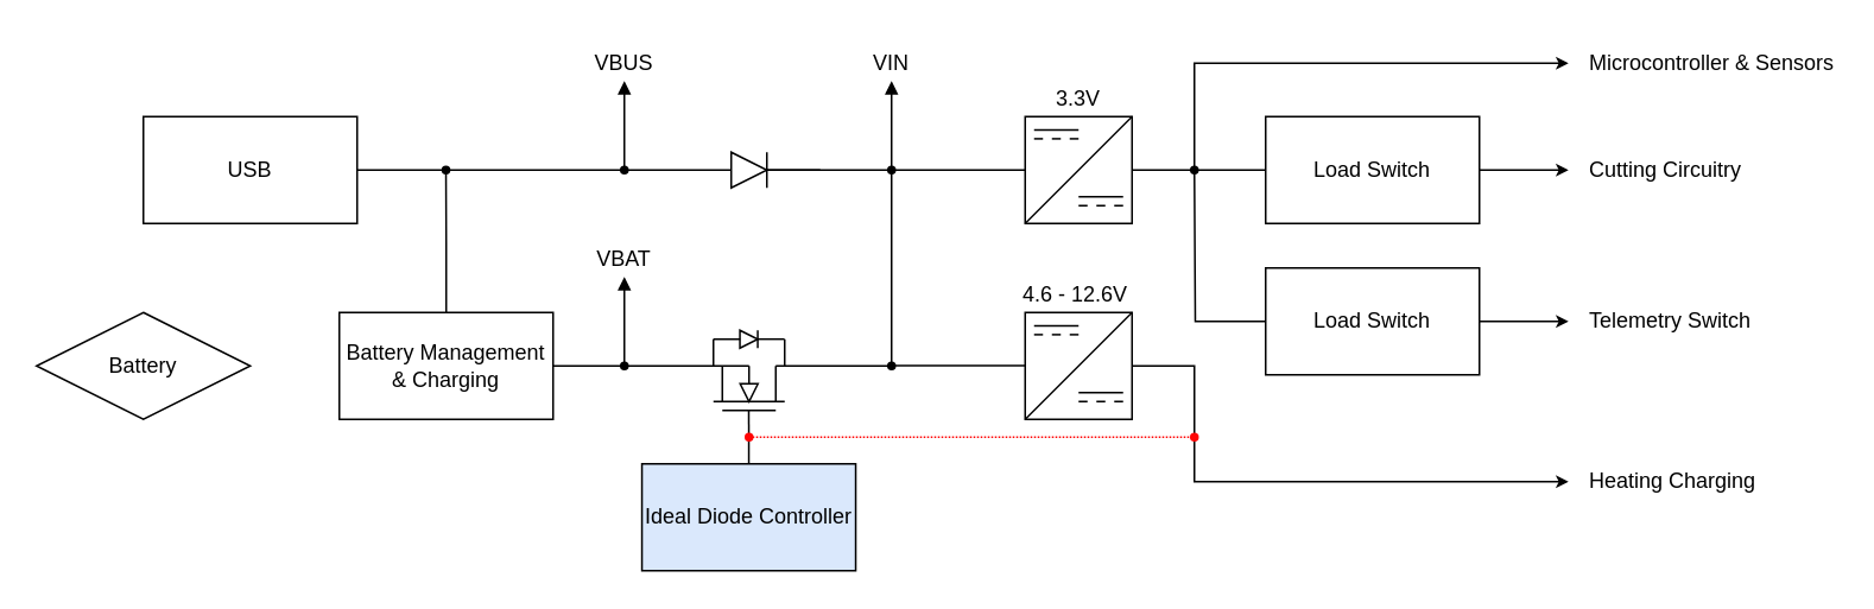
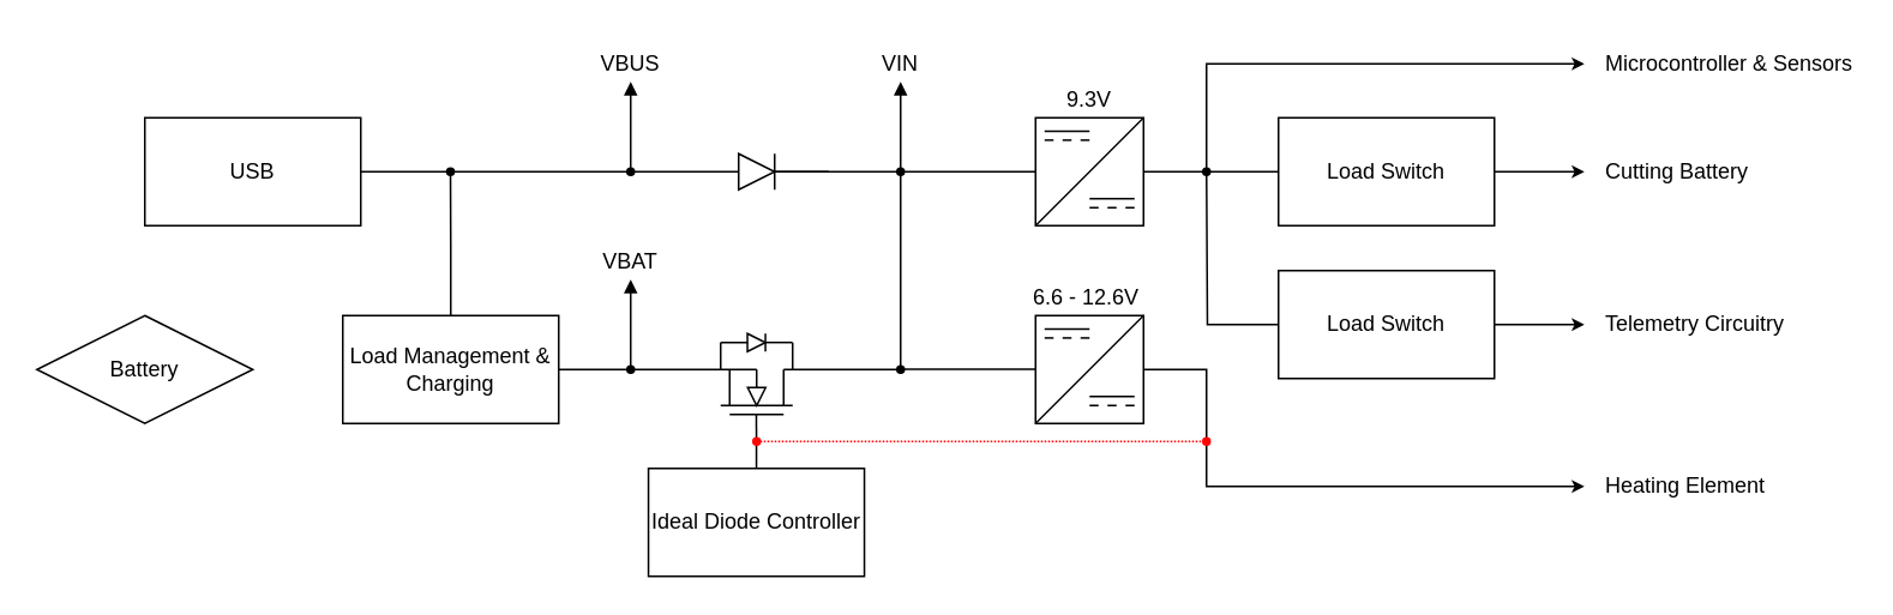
  <mxCell id="0" />
  <mxCell id="1" parent="0" />
  <mxCell id="2" style="edgeStyle=orthogonalEdgeStyle;rounded=0;orthogonalLoop=1;jettySize=auto;html=1;exitX=0;exitY=0.5;exitDx=0;exitDy=0;startArrow=none;startFill=0;endArrow=oval;endFill=1;startSize=4;endSize=4;strokeWidth=1;" edge="1" parent="1" source="3"><mxGeometry relative="1" as="geometry"><mxPoint x="670" y="95" as="targetPoint" /></mxGeometry></mxCell>
  <mxCell id="3" value="Load Switch" style="rounded=0;whiteSpace=wrap;html=1;connectable=1;" vertex="1" parent="1"><mxGeometry x="710" y="65" width="120" height="60" as="geometry" /></mxCell>
  <mxCell id="4" value="Battery" style="rhombus;whiteSpace=wrap;html=1;" vertex="1" parent="1"><mxGeometry x="20" y="175" width="120" height="60" as="geometry" /></mxCell>
  <mxCell id="5" style="edgeStyle=orthogonalEdgeStyle;rounded=0;orthogonalLoop=1;jettySize=auto;html=1;exitX=1;exitY=0.5;exitDx=0;exitDy=0;endArrow=none;endFill=0;" edge="1" parent="1" source="7"><mxGeometry relative="1" as="geometry"><mxPoint x="350" y="205" as="targetPoint" /></mxGeometry></mxCell>
  <mxCell id="6" style="edgeStyle=orthogonalEdgeStyle;rounded=0;orthogonalLoop=1;jettySize=auto;html=1;exitX=0.5;exitY=0;exitDx=0;exitDy=0;startArrow=none;startFill=0;endArrow=oval;endFill=1;startSize=4;endSize=4;strokeWidth=1;" edge="1" parent="1" source="7"><mxGeometry relative="1" as="geometry"><mxPoint x="249.854" y="95" as="targetPoint" /></mxGeometry></mxCell>
- <mxCell id="7" value="Battery Management &amp;amp; Charging" style="rounded=0;whiteSpace=wrap;html=1;" vertex="1" parent="1"><mxGeometry x="190" y="175" width="120" height="60" as="geometry" /></mxCell>
+ <mxCell id="7" value="Load Management &amp;amp; Charging" style="rounded=0;whiteSpace=wrap;html=1;" vertex="1" parent="1"><mxGeometry x="190" y="175" width="120" height="60" as="geometry" /></mxCell>
  <mxCell id="8" style="edgeStyle=orthogonalEdgeStyle;rounded=0;orthogonalLoop=1;jettySize=auto;html=1;exitX=1;exitY=0.5;exitDx=0;exitDy=0;endArrow=none;endFill=0;" edge="1" parent="1" source="9"><mxGeometry relative="1" as="geometry"><mxPoint x="460" y="95" as="targetPoint" /></mxGeometry></mxCell>
  <mxCell id="9" value="USB" style="rounded=0;whiteSpace=wrap;html=1;" vertex="1" parent="1"><mxGeometry x="80" y="65" width="120" height="60" as="geometry" /></mxCell>
  <mxCell id="10" value="" style="triangle;whiteSpace=wrap;html=1;connectable=0;allowArrows=0;" vertex="1" parent="1"><mxGeometry x="410" y="85" width="20" height="20" as="geometry" /></mxCell>
  <mxCell id="11" value="" style="endArrow=none;html=1;rounded=0;" edge="1" parent="1"><mxGeometry width="50" height="50" relative="1" as="geometry"><mxPoint x="430" y="105" as="sourcePoint" /><mxPoint x="430" y="85" as="targetPoint" /></mxGeometry></mxCell>
  <mxCell id="12" value="" style="endArrow=none;html=1;rounded=0;" edge="1" parent="1"><mxGeometry width="50" height="50" relative="1" as="geometry"><mxPoint x="430" y="95" as="sourcePoint" /><mxPoint x="500" y="95" as="targetPoint" /></mxGeometry></mxCell>
  <mxCell id="13" value="" style="triangle;whiteSpace=wrap;html=1;connectable=0;allowArrows=0;" vertex="1" parent="1"><mxGeometry x="414.87" y="185" width="10" height="10" as="geometry" /></mxCell>
  <mxCell id="14" value="" style="endArrow=none;html=1;rounded=0;" edge="1" parent="1"><mxGeometry width="50" height="50" relative="1" as="geometry"><mxPoint x="424.87" y="195" as="sourcePoint" /><mxPoint x="424.87" y="185" as="targetPoint" /></mxGeometry></mxCell>
  <mxCell id="15" value="" style="triangle;whiteSpace=wrap;html=1;connectable=0;allowArrows=0;rotation=90;" vertex="1" parent="1"><mxGeometry x="415" y="215" width="10" height="10" as="geometry" /></mxCell>
  <mxCell id="16" value="" style="endArrow=none;html=1;rounded=0;" edge="1" parent="1"><mxGeometry width="50" height="50" relative="1" as="geometry"><mxPoint x="400" y="225" as="sourcePoint" /><mxPoint x="440" y="225" as="targetPoint" /></mxGeometry></mxCell>
  <mxCell id="17" value="" style="endArrow=none;html=1;rounded=0;" edge="1" parent="1"><mxGeometry width="50" height="50" relative="1" as="geometry"><mxPoint x="350" y="205" as="sourcePoint" /><mxPoint x="420" y="205" as="targetPoint" /></mxGeometry></mxCell>
  <mxCell id="18" value="" style="endArrow=none;html=1;rounded=0;" edge="1" parent="1"><mxGeometry width="50" height="50" relative="1" as="geometry"><mxPoint x="405" y="205" as="sourcePoint" /><mxPoint x="405" y="225" as="targetPoint" /></mxGeometry></mxCell>
  <mxCell id="19" value="" style="endArrow=none;html=1;rounded=0;" edge="1" parent="1"><mxGeometry width="50" height="50" relative="1" as="geometry"><mxPoint x="420" y="215" as="sourcePoint" /><mxPoint x="420" y="205" as="targetPoint" /></mxGeometry></mxCell>
  <mxCell id="20" value="" style="endArrow=none;html=1;rounded=0;" edge="1" parent="1"><mxGeometry width="50" height="50" relative="1" as="geometry"><mxPoint x="435" y="225" as="sourcePoint" /><mxPoint x="435" y="205" as="targetPoint" /></mxGeometry></mxCell>
  <mxCell id="21" value="" style="endArrow=none;html=1;rounded=0;" edge="1" parent="1"><mxGeometry width="50" height="50" relative="1" as="geometry"><mxPoint x="435" y="205" as="sourcePoint" /><mxPoint x="500" y="204.94" as="targetPoint" /></mxGeometry></mxCell>
  <mxCell id="22" value="" style="endArrow=none;html=1;rounded=0;" edge="1" parent="1"><mxGeometry width="50" height="50" relative="1" as="geometry"><mxPoint x="400" y="205" as="sourcePoint" /><mxPoint x="400" y="190" as="targetPoint" /></mxGeometry></mxCell>
  <mxCell id="23" value="" style="endArrow=none;html=1;rounded=0;" edge="1" parent="1"><mxGeometry width="50" height="50" relative="1" as="geometry"><mxPoint x="400" y="190" as="sourcePoint" /><mxPoint x="415" y="190" as="targetPoint" /></mxGeometry></mxCell>
  <mxCell id="24" value="" style="endArrow=none;html=1;rounded=0;" edge="1" parent="1"><mxGeometry width="50" height="50" relative="1" as="geometry"><mxPoint x="424.87" y="189.96" as="sourcePoint" /><mxPoint x="439.87" y="189.96" as="targetPoint" /></mxGeometry></mxCell>
  <mxCell id="25" value="" style="endArrow=none;html=1;rounded=0;" edge="1" parent="1"><mxGeometry width="50" height="50" relative="1" as="geometry"><mxPoint x="440" y="205" as="sourcePoint" /><mxPoint x="440" y="190" as="targetPoint" /></mxGeometry></mxCell>
  <mxCell id="26" value="" style="endArrow=none;html=1;rounded=0;" edge="1" parent="1"><mxGeometry width="50" height="50" relative="1" as="geometry"><mxPoint x="405" y="230" as="sourcePoint" /><mxPoint x="435" y="230" as="targetPoint" /></mxGeometry></mxCell>
  <mxCell id="27" style="edgeStyle=orthogonalEdgeStyle;rounded=0;orthogonalLoop=1;jettySize=auto;html=1;exitX=0.5;exitY=0;exitDx=0;exitDy=0;endArrow=none;endFill=0;" edge="1" parent="1" source="28"><mxGeometry relative="1" as="geometry"><mxPoint x="419.846" y="230" as="targetPoint" /></mxGeometry></mxCell>
- <mxCell id="28" value="Ideal Diode Controller" style="rounded=0;whiteSpace=wrap;html=1;fillColor=#dae8fc;" vertex="1" parent="1"><mxGeometry x="359.87" y="260" width="120" height="60" as="geometry" /></mxCell>
+ <mxCell id="28" value="Ideal Diode Controller" style="rounded=0;whiteSpace=wrap;html=1;" vertex="1" parent="1"><mxGeometry x="359.87" y="260" width="120" height="60" as="geometry" /></mxCell>
  <mxCell id="29" value="" style="endArrow=none;html=1;rounded=0;startArrow=oval;startFill=1;startSize=4;" edge="1" parent="1"><mxGeometry width="50" height="50" relative="1" as="geometry"><mxPoint x="500" y="205" as="sourcePoint" /><mxPoint x="500" y="95" as="targetPoint" /></mxGeometry></mxCell>
  <mxCell id="30" value="" style="endArrow=block;html=1;rounded=0;endFill=1;startArrow=oval;startFill=1;startSize=4;endSize=5;" edge="1" parent="1"><mxGeometry width="50" height="50" relative="1" as="geometry"><mxPoint x="350" y="95" as="sourcePoint" /><mxPoint x="350" y="45" as="targetPoint" /></mxGeometry></mxCell>
  <mxCell id="31" value="VBUS" style="text;html=1;strokeColor=none;fillColor=none;align=center;verticalAlign=middle;whiteSpace=wrap;rounded=0;" vertex="1" parent="1"><mxGeometry x="320" y="20" width="60" height="30" as="geometry" /></mxCell>
  <mxCell id="32" value="" style="endArrow=block;html=1;rounded=0;endFill=1;startArrow=oval;startFill=1;strokeWidth=1;endSize=5;startSize=4;" edge="1" parent="1"><mxGeometry width="50" height="50" relative="1" as="geometry"><mxPoint x="350" y="205" as="sourcePoint" /><mxPoint x="350" y="155" as="targetPoint" /></mxGeometry></mxCell>
  <mxCell id="33" value="VBAT" style="text;html=1;strokeColor=none;fillColor=none;align=center;verticalAlign=middle;whiteSpace=wrap;rounded=0;" vertex="1" parent="1"><mxGeometry x="320" y="130" width="60" height="30" as="geometry" /></mxCell>
  <mxCell id="34" value="" style="endArrow=block;html=1;rounded=0;endFill=1;endSize=5;startArrow=oval;startFill=1;startSize=4;" edge="1" parent="1"><mxGeometry width="50" height="50" relative="1" as="geometry"><mxPoint x="500" y="95" as="sourcePoint" /><mxPoint x="500" y="45" as="targetPoint" /></mxGeometry></mxCell>
  <mxCell id="35" value="VIN" style="text;html=1;strokeColor=none;fillColor=none;align=center;verticalAlign=middle;whiteSpace=wrap;rounded=0;" vertex="1" parent="1"><mxGeometry x="470" y="20" width="60" height="30" as="geometry" /></mxCell>
  <mxCell id="36" value="" style="group" vertex="1" connectable="0" parent="1"><mxGeometry x="575" y="65" width="60" height="60" as="geometry" /></mxCell>
  <mxCell id="37" value="" style="rounded=0;whiteSpace=wrap;html=1;" vertex="1" parent="36"><mxGeometry width="60" height="60" as="geometry" /></mxCell>
  <mxCell id="38" value="" style="endArrow=none;html=1;strokeWidth=1;rounded=0;" edge="1" parent="36"><mxGeometry width="100" relative="1" as="geometry"><mxPoint y="60" as="sourcePoint" /><mxPoint x="60" as="targetPoint" /></mxGeometry></mxCell>
  <mxCell id="39" value="" style="endArrow=none;html=1;rounded=0;" edge="1" parent="36"><mxGeometry width="50" height="50" relative="1" as="geometry"><mxPoint x="30" y="45" as="sourcePoint" /><mxPoint x="55" y="45" as="targetPoint" /></mxGeometry></mxCell>
  <mxCell id="40" value="" style="endArrow=none;html=1;rounded=0;" edge="1" parent="36"><mxGeometry width="50" height="50" relative="1" as="geometry"><mxPoint x="30" y="50" as="sourcePoint" /><mxPoint x="35" y="50" as="targetPoint" /></mxGeometry></mxCell>
  <mxCell id="41" value="" style="endArrow=none;html=1;rounded=0;" edge="1" parent="36"><mxGeometry width="50" height="50" relative="1" as="geometry"><mxPoint x="40" y="50" as="sourcePoint" /><mxPoint x="45" y="50" as="targetPoint" /></mxGeometry></mxCell>
  <mxCell id="42" value="" style="endArrow=none;html=1;rounded=0;" edge="1" parent="36"><mxGeometry width="50" height="50" relative="1" as="geometry"><mxPoint x="50" y="50" as="sourcePoint" /><mxPoint x="55" y="50" as="targetPoint" /></mxGeometry></mxCell>
  <mxCell id="43" value="" style="endArrow=none;html=1;rounded=0;" edge="1" parent="36"><mxGeometry width="50" height="50" relative="1" as="geometry"><mxPoint x="5" y="7.44" as="sourcePoint" /><mxPoint x="30" y="7.44" as="targetPoint" /></mxGeometry></mxCell>
  <mxCell id="44" value="" style="endArrow=none;html=1;rounded=0;" edge="1" parent="36"><mxGeometry width="50" height="50" relative="1" as="geometry"><mxPoint x="5" y="12.44" as="sourcePoint" /><mxPoint x="10" y="12.44" as="targetPoint" /></mxGeometry></mxCell>
  <mxCell id="45" value="" style="endArrow=none;html=1;rounded=0;" edge="1" parent="36"><mxGeometry width="50" height="50" relative="1" as="geometry"><mxPoint x="15" y="12.44" as="sourcePoint" /><mxPoint x="20" y="12.44" as="targetPoint" /></mxGeometry></mxCell>
  <mxCell id="46" value="" style="endArrow=none;html=1;rounded=0;" edge="1" parent="36"><mxGeometry width="50" height="50" relative="1" as="geometry"><mxPoint x="25" y="12.44" as="sourcePoint" /><mxPoint x="30" y="12.44" as="targetPoint" /></mxGeometry></mxCell>
  <mxCell id="47" value="" style="group" vertex="1" connectable="0" parent="1"><mxGeometry x="575" y="175" width="60" height="60" as="geometry" /></mxCell>
  <mxCell id="48" value="" style="rounded=0;whiteSpace=wrap;html=1;" vertex="1" parent="47"><mxGeometry width="60" height="60" as="geometry" /></mxCell>
  <mxCell id="49" value="" style="endArrow=none;html=1;strokeWidth=1;rounded=0;" edge="1" parent="47"><mxGeometry width="100" relative="1" as="geometry"><mxPoint y="60" as="sourcePoint" /><mxPoint x="60" as="targetPoint" /></mxGeometry></mxCell>
  <mxCell id="50" value="" style="endArrow=none;html=1;rounded=0;" edge="1" parent="47"><mxGeometry width="50" height="50" relative="1" as="geometry"><mxPoint x="30" y="45" as="sourcePoint" /><mxPoint x="55" y="45" as="targetPoint" /></mxGeometry></mxCell>
  <mxCell id="51" value="" style="endArrow=none;html=1;rounded=0;" edge="1" parent="47"><mxGeometry width="50" height="50" relative="1" as="geometry"><mxPoint x="30" y="50" as="sourcePoint" /><mxPoint x="35" y="50" as="targetPoint" /></mxGeometry></mxCell>
  <mxCell id="52" value="" style="endArrow=none;html=1;rounded=0;" edge="1" parent="47"><mxGeometry width="50" height="50" relative="1" as="geometry"><mxPoint x="40" y="50" as="sourcePoint" /><mxPoint x="45" y="50" as="targetPoint" /></mxGeometry></mxCell>
  <mxCell id="53" value="" style="endArrow=none;html=1;rounded=0;" edge="1" parent="47"><mxGeometry width="50" height="50" relative="1" as="geometry"><mxPoint x="50" y="50" as="sourcePoint" /><mxPoint x="55" y="50" as="targetPoint" /></mxGeometry></mxCell>
  <mxCell id="54" value="" style="endArrow=none;html=1;rounded=0;" edge="1" parent="47"><mxGeometry width="50" height="50" relative="1" as="geometry"><mxPoint x="5" y="7.44" as="sourcePoint" /><mxPoint x="30" y="7.44" as="targetPoint" /></mxGeometry></mxCell>
  <mxCell id="55" value="" style="endArrow=none;html=1;rounded=0;" edge="1" parent="47"><mxGeometry width="50" height="50" relative="1" as="geometry"><mxPoint x="5" y="12.44" as="sourcePoint" /><mxPoint x="10" y="12.44" as="targetPoint" /></mxGeometry></mxCell>
  <mxCell id="56" value="" style="endArrow=none;html=1;rounded=0;" edge="1" parent="47"><mxGeometry width="50" height="50" relative="1" as="geometry"><mxPoint x="15" y="12.44" as="sourcePoint" /><mxPoint x="20" y="12.44" as="targetPoint" /></mxGeometry></mxCell>
  <mxCell id="57" value="" style="endArrow=none;html=1;rounded=0;" edge="1" parent="47"><mxGeometry width="50" height="50" relative="1" as="geometry"><mxPoint x="25" y="12.44" as="sourcePoint" /><mxPoint x="30" y="12.44" as="targetPoint" /></mxGeometry></mxCell>
  <mxCell id="58" value="" style="endArrow=none;html=1;rounded=0;entryX=0;entryY=0.5;entryDx=0;entryDy=0;" edge="1" parent="1" target="37"><mxGeometry width="50" height="50" relative="1" as="geometry"><mxPoint x="500" y="95" as="sourcePoint" /><mxPoint x="565" y="125" as="targetPoint" /></mxGeometry></mxCell>
  <mxCell id="59" value="" style="endArrow=none;html=1;rounded=0;entryX=0;entryY=0.5;entryDx=0;entryDy=0;" edge="1" parent="1"><mxGeometry width="50" height="50" relative="1" as="geometry"><mxPoint x="500" y="204.88" as="sourcePoint" /><mxPoint x="575" y="204.88" as="targetPoint" /></mxGeometry></mxCell>
- <mxCell id="60" value="4.6 - 12.6V&amp;nbsp;" style="text;html=1;strokeColor=none;fillColor=none;align=center;verticalAlign=middle;whiteSpace=wrap;rounded=0;" vertex="1" parent="1"><mxGeometry x="570" y="150" width="70" height="30" as="geometry" /></mxCell>
- <mxCell id="61" value="3.3V" style="text;html=1;strokeColor=none;fillColor=none;align=center;verticalAlign=middle;whiteSpace=wrap;rounded=0;" vertex="1" parent="1"><mxGeometry x="570" y="40" width="70" height="30" as="geometry" /></mxCell>
+ <mxCell id="60" value="6.6 - 12.6V&amp;nbsp;" style="text;html=1;strokeColor=none;fillColor=none;align=center;verticalAlign=middle;whiteSpace=wrap;rounded=0;" vertex="1" parent="1"><mxGeometry x="570" y="150" width="70" height="30" as="geometry" /></mxCell>
+ <mxCell id="61" value="9.3V" style="text;html=1;strokeColor=none;fillColor=none;align=center;verticalAlign=middle;whiteSpace=wrap;rounded=0;" vertex="1" parent="1"><mxGeometry x="570" y="40" width="70" height="30" as="geometry" /></mxCell>
  <mxCell id="62" style="edgeStyle=orthogonalEdgeStyle;rounded=0;orthogonalLoop=1;jettySize=auto;html=1;exitX=1;exitY=0.5;exitDx=0;exitDy=0;startArrow=none;startFill=0;endArrow=classic;endFill=1;startSize=4;endSize=4;strokeWidth=1;" edge="1" parent="1" source="48"><mxGeometry relative="1" as="geometry"><mxPoint x="880" y="270" as="targetPoint" /><Array as="points"><mxPoint x="670" y="205" /><mxPoint x="670" y="270" /></Array></mxGeometry></mxCell>
  <mxCell id="63" style="edgeStyle=orthogonalEdgeStyle;rounded=0;orthogonalLoop=1;jettySize=auto;html=1;exitX=1;exitY=0.5;exitDx=0;exitDy=0;startArrow=none;startFill=0;endArrow=classic;endFill=1;startSize=4;endSize=4;strokeWidth=1;" edge="1" parent="1" source="37"><mxGeometry relative="1" as="geometry"><mxPoint x="880" y="35" as="targetPoint" /><Array as="points"><mxPoint x="670" y="95" /><mxPoint x="670" y="35" /><mxPoint x="875" y="35" /></Array></mxGeometry></mxCell>
  <mxCell id="64" style="edgeStyle=orthogonalEdgeStyle;rounded=0;orthogonalLoop=1;jettySize=auto;html=1;exitX=0;exitY=0.5;exitDx=0;exitDy=0;startArrow=none;startFill=0;endArrow=none;endFill=0;startSize=4;endSize=4;strokeWidth=1;" edge="1" parent="1" source="66"><mxGeometry relative="1" as="geometry"><mxPoint x="670" y="95" as="targetPoint" /></mxGeometry></mxCell>
  <mxCell id="65" style="edgeStyle=orthogonalEdgeStyle;rounded=0;orthogonalLoop=1;jettySize=auto;html=1;exitX=1;exitY=0.5;exitDx=0;exitDy=0;fontColor=#FF0505;startArrow=none;startFill=0;endArrow=classic;endFill=1;startSize=4;endSize=4;strokeColor=#000000;strokeWidth=1;" edge="1" parent="1" source="66"><mxGeometry relative="1" as="geometry"><mxPoint x="880" y="180" as="targetPoint" /></mxGeometry></mxCell>
  <mxCell id="66" value="Load Switch" style="rounded=0;whiteSpace=wrap;html=1;connectable=1;" vertex="1" parent="1"><mxGeometry x="710" y="150" width="120" height="60" as="geometry" /></mxCell>
  <mxCell id="67" value="" style="endArrow=oval;html=1;rounded=0;startSize=4;endSize=4;strokeWidth=1;strokeColor=#FF0505;startArrow=oval;startFill=1;endFill=1;dashed=1;dashPattern=1 1;" edge="1" parent="1"><mxGeometry width="50" height="50" relative="1" as="geometry"><mxPoint x="420" y="245" as="sourcePoint" /><mxPoint x="670" y="245" as="targetPoint" /></mxGeometry></mxCell>
- <mxCell id="68" value="Heating Charging" style="text;html=1;strokeColor=none;fillColor=none;align=left;verticalAlign=middle;whiteSpace=wrap;rounded=0;" vertex="1" parent="1"><mxGeometry x="890" y="255" width="130" height="30" as="geometry" /></mxCell>
- <mxCell id="69" value="Telemetry Switch" style="text;html=1;strokeColor=none;fillColor=none;align=left;verticalAlign=middle;whiteSpace=wrap;rounded=0;" vertex="1" parent="1"><mxGeometry x="890" y="165" width="130" height="30" as="geometry" /></mxCell>
+ <mxCell id="68" value="Heating Element" style="text;html=1;strokeColor=none;fillColor=none;align=left;verticalAlign=middle;whiteSpace=wrap;rounded=0;" vertex="1" parent="1"><mxGeometry x="890" y="255" width="130" height="30" as="geometry" /></mxCell>
+ <mxCell id="69" value="Telemetry Circuitry" style="text;html=1;strokeColor=none;fillColor=none;align=left;verticalAlign=middle;whiteSpace=wrap;rounded=0;" vertex="1" parent="1"><mxGeometry x="890" y="165" width="130" height="30" as="geometry" /></mxCell>
  <mxCell id="70" style="edgeStyle=orthogonalEdgeStyle;rounded=0;orthogonalLoop=1;jettySize=auto;html=1;exitX=1;exitY=0.5;exitDx=0;exitDy=0;fontColor=#FF0505;startArrow=none;startFill=0;endArrow=classic;endFill=1;startSize=4;endSize=4;strokeColor=#000000;strokeWidth=1;" edge="1" parent="1"><mxGeometry relative="1" as="geometry"><mxPoint x="880" y="95" as="targetPoint" /><mxPoint x="830" y="95" as="sourcePoint" /></mxGeometry></mxCell>
- <mxCell id="71" value="Cutting Circuitry" style="text;html=1;strokeColor=none;fillColor=none;align=left;verticalAlign=middle;whiteSpace=wrap;rounded=0;" vertex="1" parent="1"><mxGeometry x="890" y="80" width="130" height="30" as="geometry" /></mxCell>
+ <mxCell id="71" value="Cutting Battery" style="text;html=1;strokeColor=none;fillColor=none;align=left;verticalAlign=middle;whiteSpace=wrap;rounded=0;" vertex="1" parent="1"><mxGeometry x="890" y="80" width="130" height="30" as="geometry" /></mxCell>
  <mxCell id="72" value="Microcontroller &amp;amp; Sensors" style="text;html=1;strokeColor=none;fillColor=none;align=left;verticalAlign=middle;whiteSpace=wrap;rounded=0;" vertex="1" parent="1"><mxGeometry x="890" y="20" width="140" height="30" as="geometry" /></mxCell>
